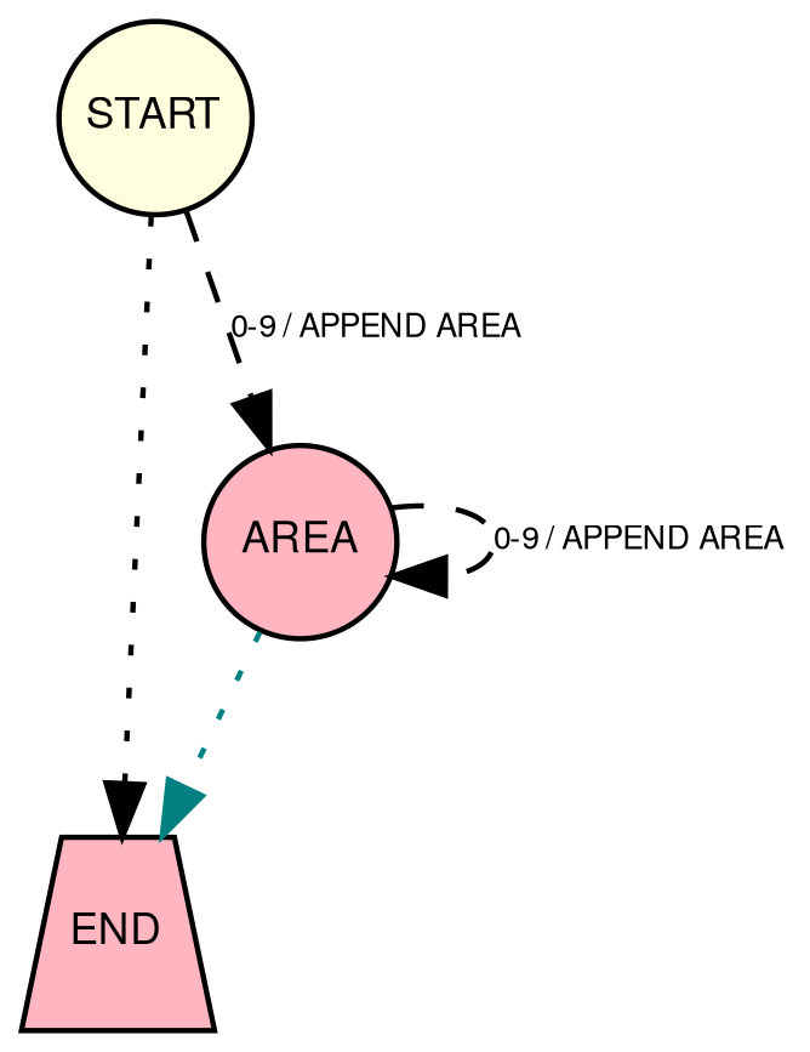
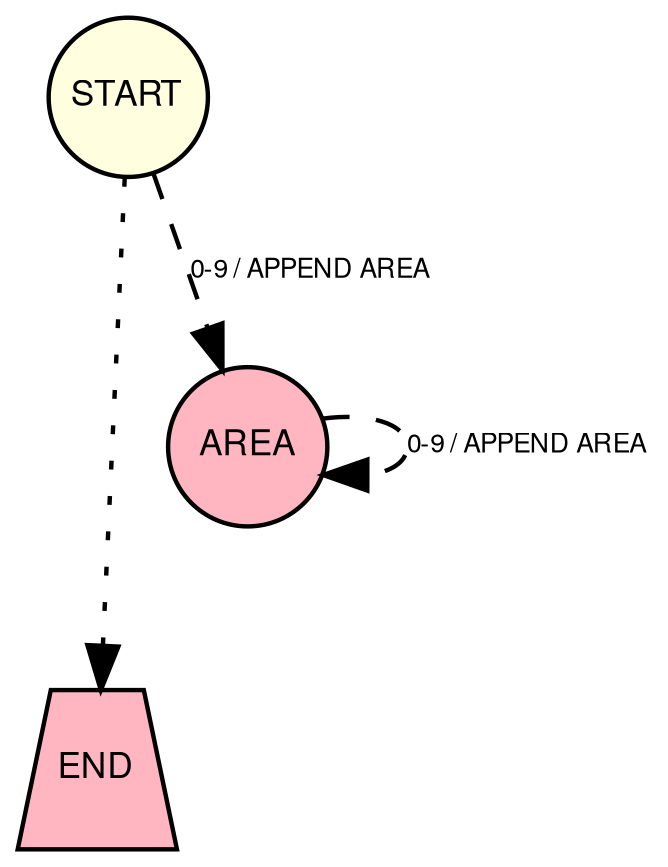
  digraph {
    fontname="Helvetica,Arial,sans-serif"
    rankdir=TB
    node [fillcolor=lightpink fixedsize=true fontname="Helvetica,Arial,sans-serif" fontsize=8 shape=circle style=filled]
    edge [color=black fontname="Helvetica,Arial,sans-serif" fontsize=6 style=dotted]
    START [fillcolor=lightyellow width=0.5]
    END [shape=trapezium width=0.5]
    AREA [width=0.5]
    START -> END
    START -> AREA [label="0-9 / APPEND AREA" style=dashed]
-   AREA -> END [color=teal]
    AREA -> AREA [label="0-9 / APPEND AREA" style=dashed]
  }
